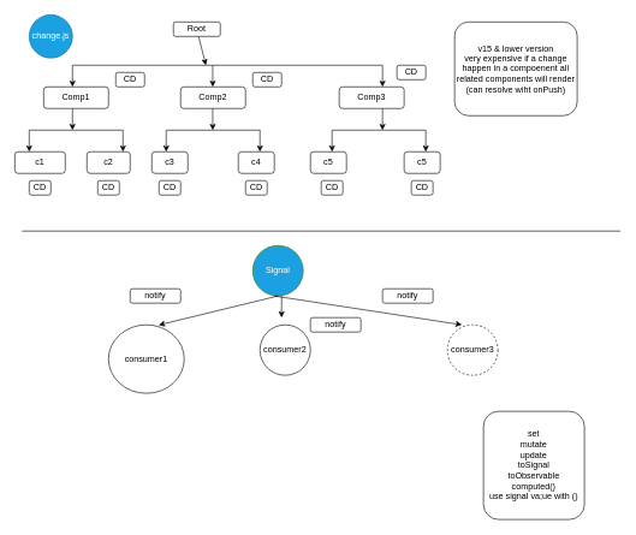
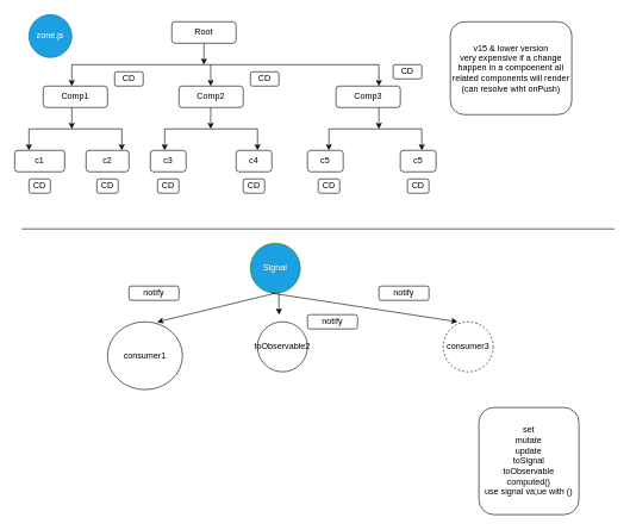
  <mxCell id="0" />
  <mxCell id="1" parent="0" />
  <mxCell id="2" value="" style="edgeStyle=none;html=1;" edge="1" parent="1" source="3"><mxGeometry relative="1" as="geometry"><mxPoint x="285" y="90" as="targetPoint" /></mxGeometry></mxCell>
- <mxCell id="3" value="Root" style="rounded=1;whiteSpace=wrap;html=1;" vertex="1" parent="1"><mxGeometry x="240" y="30" width="65" height="20" as="geometry" /></mxCell>
+ <mxCell id="3" value="Root" style="rounded=1;whiteSpace=wrap;html=1;" vertex="1" parent="1"><mxGeometry x="240" y="30" width="90" height="30" as="geometry" /></mxCell>
  <mxCell id="4" value="Comp3" style="rounded=1;whiteSpace=wrap;html=1;" vertex="1" parent="1"><mxGeometry x="470" y="120" width="90" height="30" as="geometry" /></mxCell>
  <mxCell id="5" value="Comp2" style="rounded=1;whiteSpace=wrap;html=1;" vertex="1" parent="1"><mxGeometry x="250" y="120" width="90" height="30" as="geometry" /></mxCell>
  <mxCell id="6" value="Comp1" style="rounded=1;whiteSpace=wrap;html=1;" vertex="1" parent="1"><mxGeometry x="60" y="120" width="90" height="30" as="geometry" /></mxCell>
  <mxCell id="7" value="c4" style="rounded=1;whiteSpace=wrap;html=1;" vertex="1" parent="1"><mxGeometry x="330" y="210" width="50" height="30" as="geometry" /></mxCell>
  <mxCell id="8" value="c3" style="rounded=1;whiteSpace=wrap;html=1;" vertex="1" parent="1"><mxGeometry x="210" y="210" width="50" height="30" as="geometry" /></mxCell>
  <mxCell id="9" value="c2" style="rounded=1;whiteSpace=wrap;html=1;" vertex="1" parent="1"><mxGeometry x="120" y="210" width="60" height="30" as="geometry" /></mxCell>
  <mxCell id="10" value="c1" style="rounded=1;whiteSpace=wrap;html=1;" vertex="1" parent="1"><mxGeometry y="210" width="70" height="30" as="geometry" x="20" /></mxCell>
  <mxCell id="11" value="c5" style="rounded=1;whiteSpace=wrap;html=1;" vertex="1" parent="1"><mxGeometry x="430" y="210" width="50" height="30" as="geometry" /></mxCell>
  <mxCell id="12" value="c5" style="rounded=1;whiteSpace=wrap;html=1;" vertex="1" parent="1"><mxGeometry x="560" y="210" width="50" height="30" as="geometry" /></mxCell>
  <mxCell id="13" value="" style="endArrow=none;html=1;" edge="1" parent="1"><mxGeometry width="50" height="50" relative="1" as="geometry"><mxPoint x="100" y="90" as="sourcePoint" /><mxPoint x="530" y="90" as="targetPoint" /></mxGeometry></mxCell>
  <mxCell id="14" value="" style="edgeStyle=none;html=1;" edge="1" parent="1"><mxGeometry relative="1" as="geometry"><mxPoint x="294.5" y="90" as="sourcePoint" /><mxPoint x="294.5" y="120" as="targetPoint" /></mxGeometry></mxCell>
  <mxCell id="15" value="" style="edgeStyle=none;html=1;" edge="1" parent="1"><mxGeometry relative="1" as="geometry"><mxPoint x="100" y="90" as="sourcePoint" /><mxPoint x="100" y="120" as="targetPoint" /></mxGeometry></mxCell>
  <mxCell id="16" value="" style="edgeStyle=none;html=1;" edge="1" parent="1"><mxGeometry relative="1" as="geometry"><mxPoint x="530" y="90" as="sourcePoint" /><mxPoint x="530" y="120" as="targetPoint" /></mxGeometry></mxCell>
  <mxCell id="17" value="" style="edgeStyle=none;html=1;" edge="1" parent="1"><mxGeometry relative="1" as="geometry"><mxPoint x="100" y="150" as="sourcePoint" /><mxPoint x="100" y="180" as="targetPoint" /></mxGeometry></mxCell>
  <mxCell id="18" value="" style="edgeStyle=none;html=1;" edge="1" parent="1"><mxGeometry relative="1" as="geometry"><mxPoint x="294.5" y="150" as="sourcePoint" /><mxPoint x="294.5" y="180" as="targetPoint" /></mxGeometry></mxCell>
  <mxCell id="19" value="" style="edgeStyle=none;html=1;" edge="1" parent="1"><mxGeometry relative="1" as="geometry"><mxPoint x="530" y="150" as="sourcePoint" /><mxPoint x="530" y="180" as="targetPoint" /></mxGeometry></mxCell>
  <mxCell id="20" value="" style="endArrow=none;html=1;" edge="1" parent="1"><mxGeometry width="50" height="50" relative="1" as="geometry"><mxPoint x="460" y="180" as="sourcePoint" /><mxPoint x="590" y="180" as="targetPoint" /></mxGeometry></mxCell>
  <mxCell id="21" value="" style="endArrow=none;html=1;" edge="1" parent="1"><mxGeometry width="50" height="50" relative="1" as="geometry"><mxPoint x="230" y="180" as="sourcePoint" /><mxPoint x="360" y="180" as="targetPoint" /></mxGeometry></mxCell>
  <mxCell id="22" value="" style="endArrow=none;html=1;" edge="1" parent="1"><mxGeometry width="50" height="50" relative="1" as="geometry"><mxPoint x="40" y="180" as="sourcePoint" /><mxPoint x="170" y="180" as="targetPoint" /></mxGeometry></mxCell>
  <mxCell id="23" value="" style="edgeStyle=none;html=1;" edge="1" parent="1"><mxGeometry relative="1" as="geometry"><mxPoint x="40" y="180" as="sourcePoint" /><mxPoint x="40" y="210" as="targetPoint" /></mxGeometry></mxCell>
  <mxCell id="24" value="" style="edgeStyle=none;html=1;" edge="1" parent="1"><mxGeometry relative="1" as="geometry"><mxPoint x="170" y="180" as="sourcePoint" /><mxPoint x="170" y="210" as="targetPoint" /></mxGeometry></mxCell>
  <mxCell id="25" value="" style="edgeStyle=none;html=1;" edge="1" parent="1"><mxGeometry relative="1" as="geometry"><mxPoint x="360" y="180" as="sourcePoint" /><mxPoint x="360" y="210" as="targetPoint" /></mxGeometry></mxCell>
  <mxCell id="26" value="" style="edgeStyle=none;html=1;" edge="1" parent="1"><mxGeometry relative="1" as="geometry"><mxPoint x="230" y="180" as="sourcePoint" /><mxPoint x="230" y="210" as="targetPoint" /></mxGeometry></mxCell>
  <mxCell id="27" value="" style="edgeStyle=none;html=1;" edge="1" parent="1"><mxGeometry relative="1" as="geometry"><mxPoint x="590" y="180" as="sourcePoint" /><mxPoint x="590" y="210" as="targetPoint" /></mxGeometry></mxCell>
  <mxCell id="28" value="" style="edgeStyle=none;html=1;" edge="1" parent="1"><mxGeometry relative="1" as="geometry"><mxPoint x="460" y="180" as="sourcePoint" /><mxPoint x="460" y="210" as="targetPoint" /></mxGeometry></mxCell>
- <mxCell id="29" value="change.js" style="ellipse;whiteSpace=wrap;html=1;aspect=fixed;fillColor=#1ba1e2;fontColor=#ffffff;strokeColor=#006EAF;" vertex="1" parent="1"><mxGeometry x="40" y="20" width="60" height="60" as="geometry" /></mxCell>
+ <mxCell id="29" value="zone.js" style="ellipse;whiteSpace=wrap;html=1;aspect=fixed;fillColor=#1ba1e2;fontColor=#ffffff;strokeColor=#006EAF;" vertex="1" parent="1"><mxGeometry x="40" y="20" width="60" height="60" as="geometry" /></mxCell>
  <mxCell id="30" value="v15 &amp;amp; lower version&lt;br&gt;very expensive if a change happen in a compoenent all related components will render (can resolve wiht onPush)" style="rounded=1;whiteSpace=wrap;html=1;" vertex="1" parent="1"><mxGeometry x="630" y="30" width="170" height="130" as="geometry" /></mxCell>
  <mxCell id="31" value="CD" style="rounded=1;whiteSpace=wrap;html=1;" vertex="1" parent="1"><mxGeometry x="160" y="100" width="40" height="20" as="geometry" /></mxCell>
  <mxCell id="32" value="CD" style="rounded=1;whiteSpace=wrap;html=1;" vertex="1" parent="1"><mxGeometry x="350" y="100" width="40" height="20" as="geometry" /></mxCell>
  <mxCell id="33" value="CD" style="rounded=1;whiteSpace=wrap;html=1;" vertex="1" parent="1"><mxGeometry x="40" y="250" width="30" height="20" as="geometry" /></mxCell>
  <mxCell id="34" value="CD" style="rounded=1;whiteSpace=wrap;html=1;" vertex="1" parent="1"><mxGeometry x="135" y="250" width="30" height="20" as="geometry" /></mxCell>
  <mxCell id="35" value="CD" style="rounded=1;whiteSpace=wrap;html=1;" vertex="1" parent="1"><mxGeometry x="220" y="250" width="30" height="20" as="geometry" /></mxCell>
  <mxCell id="36" value="CD" style="rounded=1;whiteSpace=wrap;html=1;" vertex="1" parent="1"><mxGeometry x="340" y="250" width="30" height="20" as="geometry" /></mxCell>
  <mxCell id="37" value="CD" style="rounded=1;whiteSpace=wrap;html=1;" vertex="1" parent="1"><mxGeometry x="445" y="250" width="30" height="20" as="geometry" /></mxCell>
  <mxCell id="38" value="CD" style="rounded=1;whiteSpace=wrap;html=1;" vertex="1" parent="1"><mxGeometry x="570" y="250" width="30" height="20" as="geometry" /></mxCell>
  <mxCell id="39" value="CD" style="rounded=1;whiteSpace=wrap;html=1;" vertex="1" parent="1"><mxGeometry x="550" y="90" width="40" height="20" as="geometry" /></mxCell>
  <mxCell id="40" value="" style="endArrow=none;html=1;" edge="1" parent="1"><mxGeometry width="50" height="50" relative="1" as="geometry"><mxPoint x="30" y="320" as="sourcePoint" /><mxPoint x="860" y="320" as="targetPoint" /></mxGeometry></mxCell>
  <mxCell id="41" value="Signal" style="ellipse;whiteSpace=wrap;html=1;aspect=fixed;fillColor=#1ba1e2;fontColor=#ffffff;strokeColor=#2D7600;" vertex="1" parent="1"><mxGeometry x="350" y="340" width="70" height="70" as="geometry" /></mxCell>
  <mxCell id="42" value="consumer1" style="ellipse;whiteSpace=wrap;html=1;aspect=fixed;" vertex="1" parent="1"><mxGeometry x="150" y="450" width="105" height="95" as="geometry" /></mxCell>
- <mxCell id="43" value="consumer2" style="ellipse;whiteSpace=wrap;html=1;aspect=fixed;" vertex="1" parent="1"><mxGeometry x="360" y="450" width="70" height="70" as="geometry" /></mxCell>
+ <mxCell id="43" value="toObservable2" style="ellipse;whiteSpace=wrap;html=1;aspect=fixed;" vertex="1" parent="1"><mxGeometry x="360" y="450" width="70" height="70" as="geometry" /></mxCell>
  <mxCell id="44" value="consumer3" style="ellipse;whiteSpace=wrap;html=1;aspect=fixed;dashed=1;" vertex="1" parent="1"><mxGeometry x="620" y="450" width="70" height="70" as="geometry" /></mxCell>
  <mxCell id="45" value="" style="endArrow=classic;html=1;entryX=0.663;entryY=0.003;entryDx=0;entryDy=0;entryPerimeter=0;" edge="1" parent="1" target="42"><mxGeometry width="50" height="50" relative="1" as="geometry"><mxPoint x="385" y="410" as="sourcePoint" /><mxPoint x="390" y="460" as="targetPoint" /></mxGeometry></mxCell>
  <mxCell id="46" value="" style="endArrow=classic;html=1;entryX=0.286;entryY=0;entryDx=0;entryDy=0;entryPerimeter=0;" edge="1" parent="1" target="44"><mxGeometry width="50" height="50" relative="1" as="geometry"><mxPoint x="380" y="410" as="sourcePoint" /><mxPoint x="206.41" y="460.21" as="targetPoint" /></mxGeometry></mxCell>
  <mxCell id="47" value="" style="endArrow=classic;html=1;" edge="1" parent="1"><mxGeometry width="50" height="50" relative="1" as="geometry"><mxPoint x="390" y="410" as="sourcePoint" /><mxPoint x="390" y="440" as="targetPoint" /></mxGeometry></mxCell>
  <mxCell id="48" value="notify" style="rounded=1;whiteSpace=wrap;html=1;" vertex="1" parent="1"><mxGeometry x="180" y="400" width="70" height="20" as="geometry" /></mxCell>
  <mxCell id="49" value="notify" style="rounded=1;whiteSpace=wrap;html=1;" vertex="1" parent="1"><mxGeometry x="430" y="440" width="70" height="20" as="geometry" /></mxCell>
  <mxCell id="50" value="notify" style="rounded=1;whiteSpace=wrap;html=1;" vertex="1" parent="1"><mxGeometry x="530" y="400" width="70" height="20" as="geometry" /></mxCell>
  <mxCell id="51" value="set&lt;br&gt;mutate&lt;br&gt;update&lt;br&gt;toSignal&lt;br&gt;toObservable&lt;br&gt;computed()&lt;br&gt;use signal va;ue with ()" style="rounded=1;whiteSpace=wrap;html=1;" vertex="1" parent="1"><mxGeometry x="670" y="570" width="140" height="150" as="geometry" /></mxCell>
